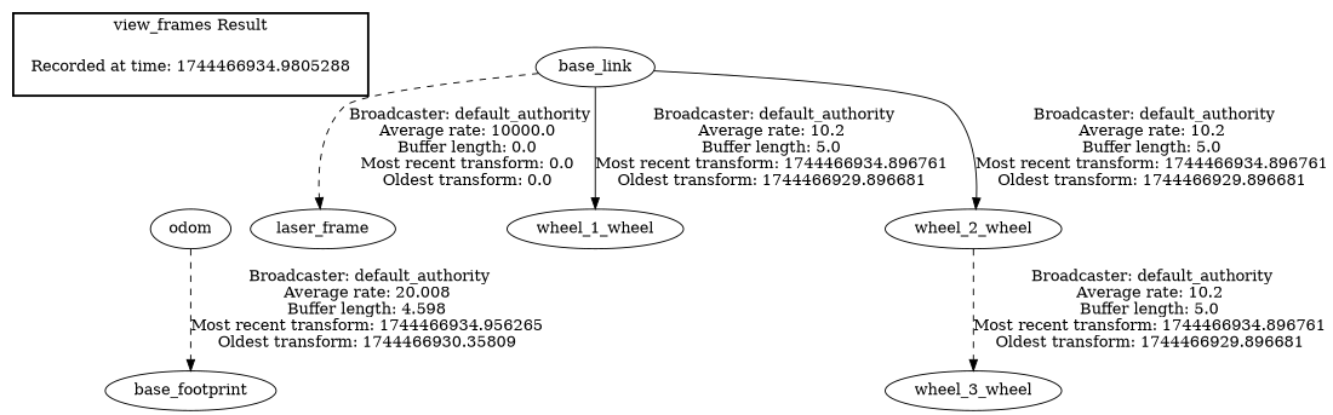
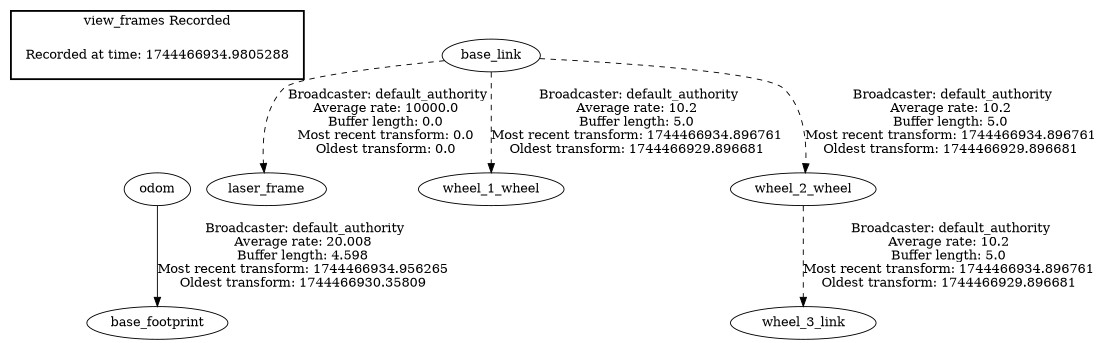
  digraph {
    edge [style=dashed]
    "Recorded at time: 1744466934.9805288" [shape=plaintext]
    odom
    base_link
    laser_frame
    wheel_1_wheel
    wheel_2_wheel
-   wheel_3_wheel
+   wheel_3_wheel [label=wheel_3_link]
    base_footprint
    subgraph cluster_1 {
      color=black
-     label="view_frames Result"
+     label="view_frames Recorded"
      style=bold
      "Recorded at time: 1744466934.9805288"
    }
    "Recorded at time: 1744466934.9805288" -> odom [style=invis]
-   odom -> base_footprint [label=" Broadcaster: default_authority\nAverage rate: 20.008\nBuffer length: 4.598\nMost recent transform: 1744466934.956265\nOldest transform: 1744466930.35809\n"]
+   odom -> base_footprint [label=" Broadcaster: default_authority\nAverage rate: 20.008\nBuffer length: 4.598\nMost recent transform: 1744466934.956265\nOldest transform: 1744466930.35809\n" style=solid]
    base_link -> laser_frame [label=" Broadcaster: default_authority\nAverage rate: 10000.0\nBuffer length: 0.0\nMost recent transform: 0.0\nOldest transform: 0.0\n"]
-   base_link -> wheel_1_wheel [label=" Broadcaster: default_authority\nAverage rate: 10.2\nBuffer length: 5.0\nMost recent transform: 1744466934.896761\nOldest transform: 1744466929.896681\n" style=solid]
-   base_link -> wheel_2_wheel [label=" Broadcaster: default_authority\nAverage rate: 10.2\nBuffer length: 5.0\nMost recent transform: 1744466934.896761\nOldest transform: 1744466929.896681\n" style=solid]
+   base_link -> wheel_1_wheel [label=" Broadcaster: default_authority\nAverage rate: 10.2\nBuffer length: 5.0\nMost recent transform: 1744466934.896761\nOldest transform: 1744466929.896681\n"]
+   base_link -> wheel_2_wheel [label=" Broadcaster: default_authority\nAverage rate: 10.2\nBuffer length: 5.0\nMost recent transform: 1744466934.896761\nOldest transform: 1744466929.896681\n"]
    wheel_2_wheel -> wheel_3_wheel [label=" Broadcaster: default_authority\nAverage rate: 10.2\nBuffer length: 5.0\nMost recent transform: 1744466934.896761\nOldest transform: 1744466929.896681\n"]
  }
